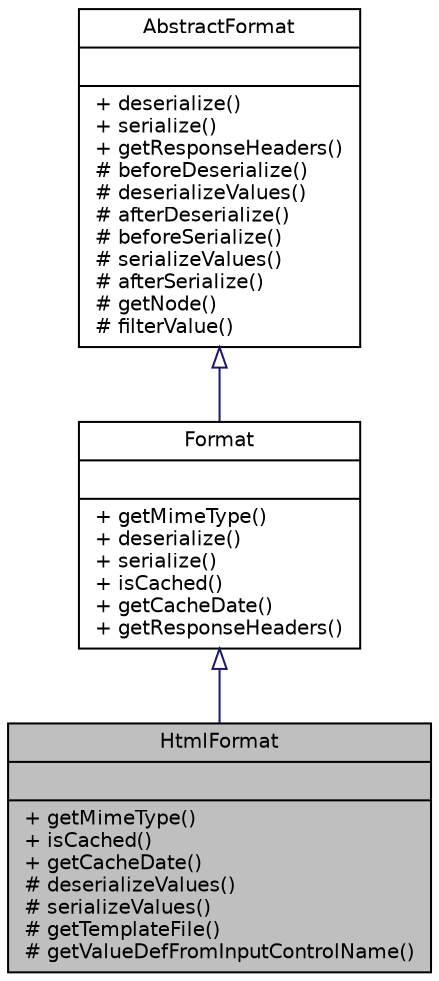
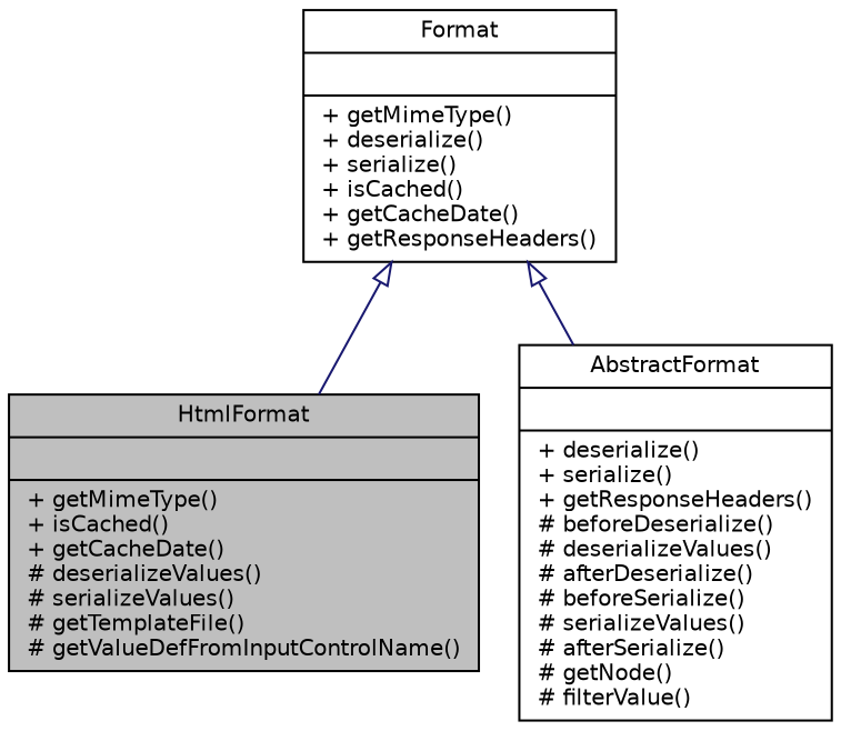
  digraph {
    node [color=black fillcolor=white fontname=Helvetica fontsize=10 shape=record style=filled]
    edge [arrowtail=onormal color=midnightblue dir=back fontname=Helvetica fontsize=10 labelfontname=Helvetica labelfontsize=10 style=solid]
    n1 [fillcolor=grey75 fontcolor=black height=0.2 label="{HtmlFormat\n||+ getMimeType()\l+ isCached()\l+ getCacheDate()\l# deserializeValues()\l# serializeValues()\l# getTemplateFile()\l# getValueDefFromInputControlName()\l}" width=0.4]
    n2 [height=0.2 label="{AbstractFormat\n||+ deserialize()\l+ serialize()\l+ getResponseHeaders()\l# beforeDeserialize()\l# deserializeValues()\l# afterDeserialize()\l# beforeSerialize()\l# serializeValues()\l# afterSerialize()\l# getNode()\l# filterValue()\l}" width=0.4]
    n3 [height=0.2 label="{Format\n||+ getMimeType()\l+ deserialize()\l+ serialize()\l+ isCached()\l+ getCacheDate()\l+ getResponseHeaders()\l}" width=0.4]
    n3 -> n1
-   n2 -> n3
+   n3 -> n2
  }
